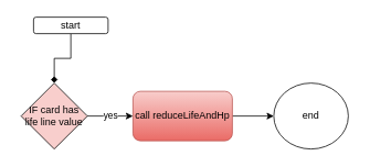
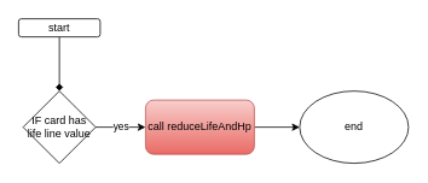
  <mxCell id="0" />
  <mxCell id="1" parent="0" />
  <mxCell id="2" value="" style="edgeStyle=orthogonalEdgeStyle;rounded=0;orthogonalLoop=1;jettySize=auto;html=1;endArrow=diamond;" edge="1" parent="1" source="3" target="5"><mxGeometry relative="1" as="geometry" /></mxCell>
- <mxCell id="3" value="start" style="rounded=1;whiteSpace=wrap;html=1;" vertex="1" parent="1"><mxGeometry x="40" y="20" width="90" height="20" as="geometry" /></mxCell>
+ <mxCell id="3" value="start" style="rounded=1;whiteSpace=wrap;html=1;" vertex="1" parent="1"><mxGeometry x="20" y="20" width="90" height="20" as="geometry" /></mxCell>
  <mxCell id="4" value="yes" style="edgeStyle=orthogonalEdgeStyle;rounded=0;orthogonalLoop=1;jettySize=auto;html=1;" edge="1" parent="1" source="5" target="7"><mxGeometry relative="1" as="geometry" /></mxCell>
- <mxCell id="5" value="IF card has life line value" style="rhombus;whiteSpace=wrap;html=1;fillColor=#f8cecc;" vertex="1" parent="1"><mxGeometry x="25" y="100" width="80" height="80" as="geometry" /></mxCell>
+ <mxCell id="5" value="IF card has life line value" style="rhombus;whiteSpace=wrap;html=1;" vertex="1" parent="1"><mxGeometry x="25" y="100" width="80" height="80" as="geometry" /></mxCell>
  <mxCell id="6" value="" style="edgeStyle=orthogonalEdgeStyle;rounded=0;orthogonalLoop=1;jettySize=auto;html=1;" edge="1" parent="1" source="7" target="8"><mxGeometry relative="1" as="geometry" /></mxCell>
  <mxCell id="7" value="call&amp;nbsp;reduceLifeAndHp" style="rounded=1;whiteSpace=wrap;html=1;fillColor=#f8cecc;gradientColor=#ea6b66;strokeColor=#b85450;" vertex="1" parent="1"><mxGeometry x="160" y="110" width="120" height="60" as="geometry" /></mxCell>
- <mxCell id="8" value="end" style="ellipse;whiteSpace=wrap;html=1;" vertex="1" parent="1"><mxGeometry x="330" y="100" width="90" height="80" as="geometry" /></mxCell>
+ <mxCell id="8" value="end" style="ellipse;whiteSpace=wrap;html=1;" vertex="1" parent="1"><mxGeometry x="330" y="100" width="120" height="80" as="geometry" /></mxCell>
